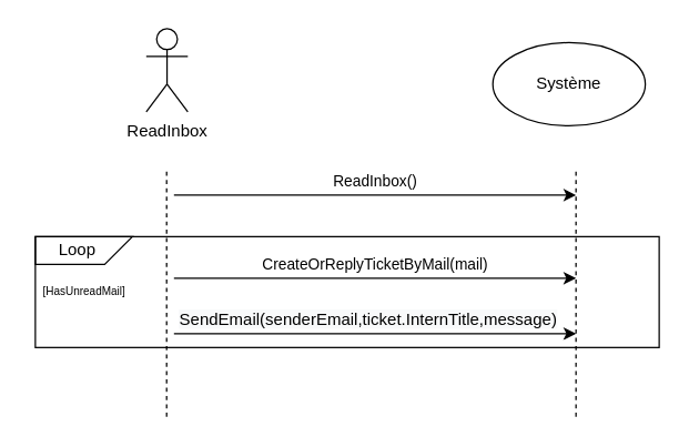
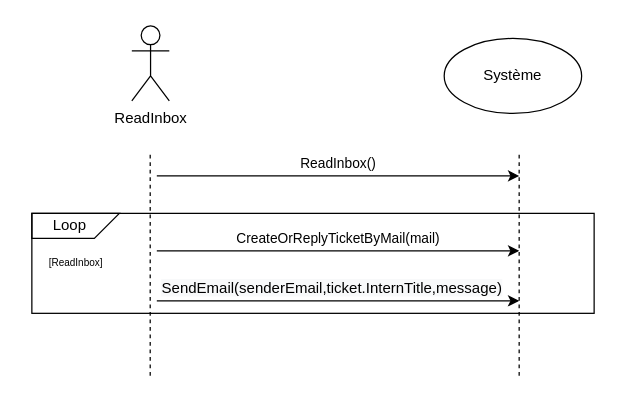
  <mxCell id="0" />
  <mxCell id="1" parent="0" />
  <mxCell id="2" value="ReadInbox" style="shape=umlActor;verticalLabelPosition=bottom;labelBackgroundColor=#ffffff;verticalAlign=top;html=1;outlineConnect=0;" parent="1" vertex="1"><mxGeometry x="105" y="20" width="30" height="60" as="geometry" /></mxCell>
  <mxCell id="3" value="ReadInbox()" style="endArrow=classic;html=1;" parent="1" edge="1"><mxGeometry y="10" width="50" height="50" relative="1" as="geometry"><mxPoint x="125" y="140" as="sourcePoint" /><mxPoint x="415" y="140" as="targetPoint" /><mxPoint as="offset" /></mxGeometry></mxCell>
  <mxCell id="4" value="Système" style="ellipse;whiteSpace=wrap;html=1;" parent="1" vertex="1"><mxGeometry x="355" y="30" width="110" height="60" as="geometry" /></mxCell>
  <mxCell id="5" value="" style="endArrow=none;dashed=1;html=1;" parent="1" edge="1"><mxGeometry width="50" height="50" relative="1" as="geometry"><mxPoint x="415" y="300" as="sourcePoint" /><mxPoint x="415" y="120" as="targetPoint" /></mxGeometry></mxCell>
  <mxCell id="6" value="" style="endArrow=none;dashed=1;html=1;" parent="1" edge="1"><mxGeometry width="50" height="50" relative="1" as="geometry"><mxPoint x="119.71" y="300" as="sourcePoint" /><mxPoint x="119.71" y="120" as="targetPoint" /></mxGeometry></mxCell>
  <mxCell id="7" value="CreateOrReplyTicketByMail(mail)" style="endArrow=classic;html=1;" parent="1" edge="1"><mxGeometry y="10" width="50" height="50" relative="1" as="geometry"><mxPoint x="125" y="200" as="sourcePoint" /><mxPoint x="415" y="200" as="targetPoint" /><mxPoint as="offset" /></mxGeometry></mxCell>
  <mxCell id="8" value="&lt;span style=&quot;font-size: 12px ; text-align: left ; background-color: rgb(248 , 249 , 250)&quot;&gt;SendEmail(senderEmail,ticket.InternTitle,message)&lt;/span&gt;" style="endArrow=classic;html=1;" parent="1" edge="1"><mxGeometry x="-0.035" y="10" width="50" height="50" relative="1" as="geometry"><mxPoint x="125" y="240" as="sourcePoint" /><mxPoint x="415" y="240" as="targetPoint" /><mxPoint as="offset" /></mxGeometry></mxCell>
  <mxCell id="9" value="" style="rounded=0;whiteSpace=wrap;html=1;fillColor=none;" parent="1" vertex="1"><mxGeometry x="25" y="170" width="450" height="80" as="geometry" /></mxCell>
  <mxCell id="10" value="" style="verticalLabelPosition=bottom;verticalAlign=top;html=1;shape=card;whiteSpace=wrap;size=20;arcSize=12;fillColor=none;rotation=-180;" parent="1" vertex="1"><mxGeometry x="25" y="170" width="70" height="20" as="geometry" /></mxCell>
  <mxCell id="11" value="Loop" style="text;html=1;align=center;verticalAlign=middle;resizable=0;points=[];autosize=1;" parent="1" vertex="1"><mxGeometry x="35" y="170" width="40" height="20" as="geometry" /></mxCell>
- <mxCell id="12" value="[HasUnreadMail]" style="text;html=1;align=center;verticalAlign=middle;resizable=0;points=[];autosize=1;fontSize=8;" parent="1" vertex="1"><mxGeometry x="20" y="200" width="80" height="20" as="geometry" /></mxCell>
+ <mxCell id="12" value="[ReadInbox]" style="text;html=1;align=center;verticalAlign=middle;resizable=0;points=[];autosize=1;fontSize=8;" parent="1" vertex="1"><mxGeometry x="20" y="200" width="80" height="20" as="geometry" /></mxCell>
